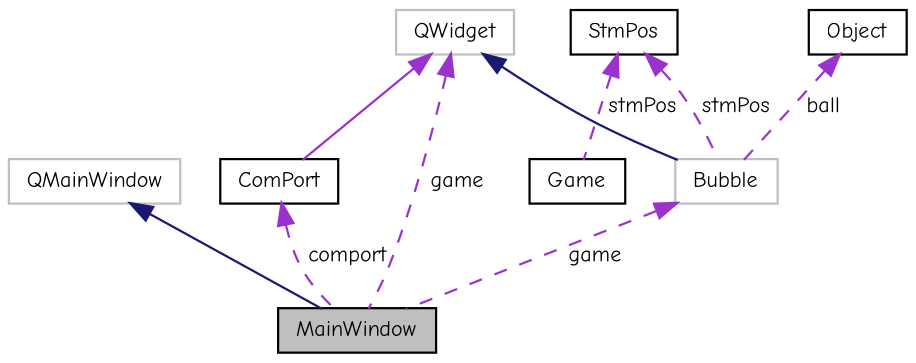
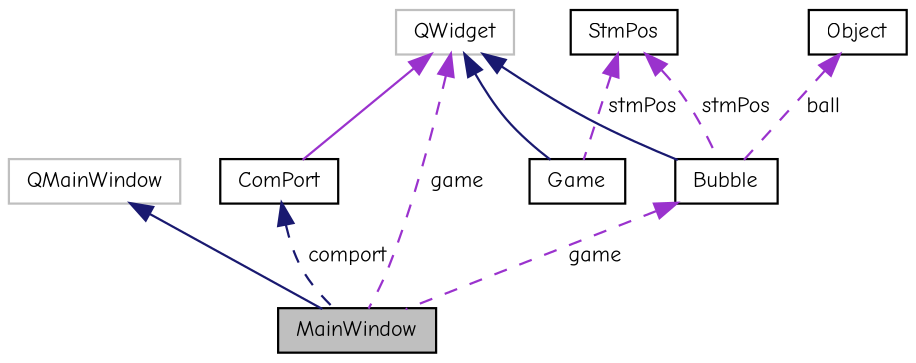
  digraph {
    fontname="Comic Neue"
    node [color=black fillcolor=white fontname="Comic Neue" fontsize=10 shape=record style=filled]
    edge [color=darkorchid3 dir=back fontname="Comic Neue" fontsize=10 labelfontname=Helvetica labelfontsize=10 style=dashed]
    n1 [fillcolor=grey75 fontcolor=black height=0.2 label=MainWindow width=0.4]
    n2 [color=grey75 height=0.2 label=QMainWindow width=0.4]
    n3 [height=0.2 label=Game width=0.4]
    n4 [color=grey75 height=0.2 label=QWidget width=0.4]
-   n5 [color=grey75 height=0.2 label=Bubble width=0.4]
+   n5 [height=0.2 label=Bubble width=0.4]
    n6 [height=0.2 label=ComPort width=0.4]
    n7 [height=0.2 label=StmPos width=0.4]
    n8 [height=0.2 label=Object width=0.4]
    n2 -> n1 [color=midnightblue style=solid]
    n4 -> n1 [label=" game"]
+   n4 -> n3 [color=midnightblue style=solid]
    n4 -> n5 [color=midnightblue style=solid]
    n4 -> n6 [style=solid]
    n5 -> n1 [label=" game"]
-   n6 -> n1 [label=" comport"]
+   n6 -> n1 [color=midnightblue label=" comport"]
    n7 -> n3 [label=" stmPos"]
    n7 -> n5 [label=" stmPos"]
    n8 -> n5 [label=" ball"]
  }
